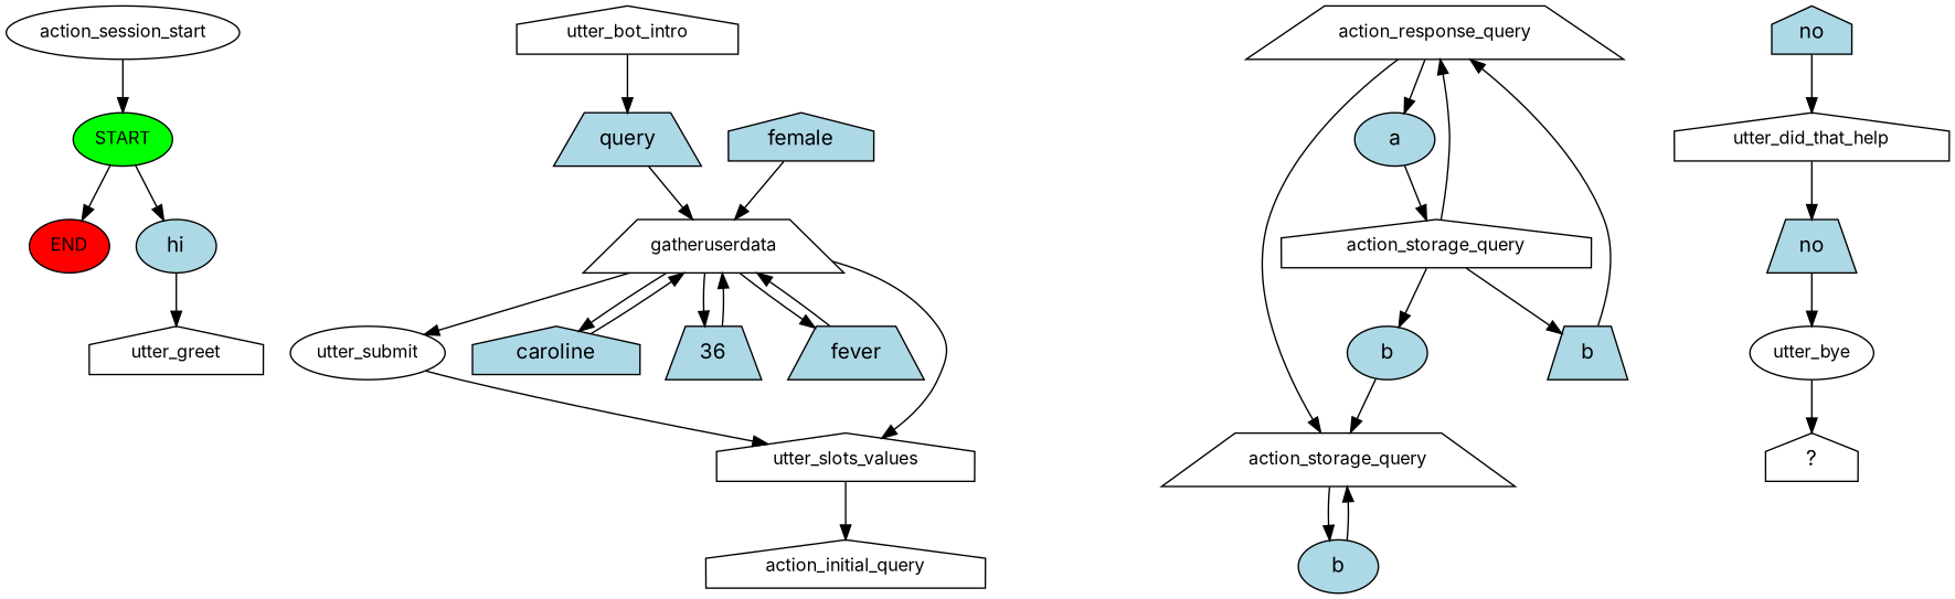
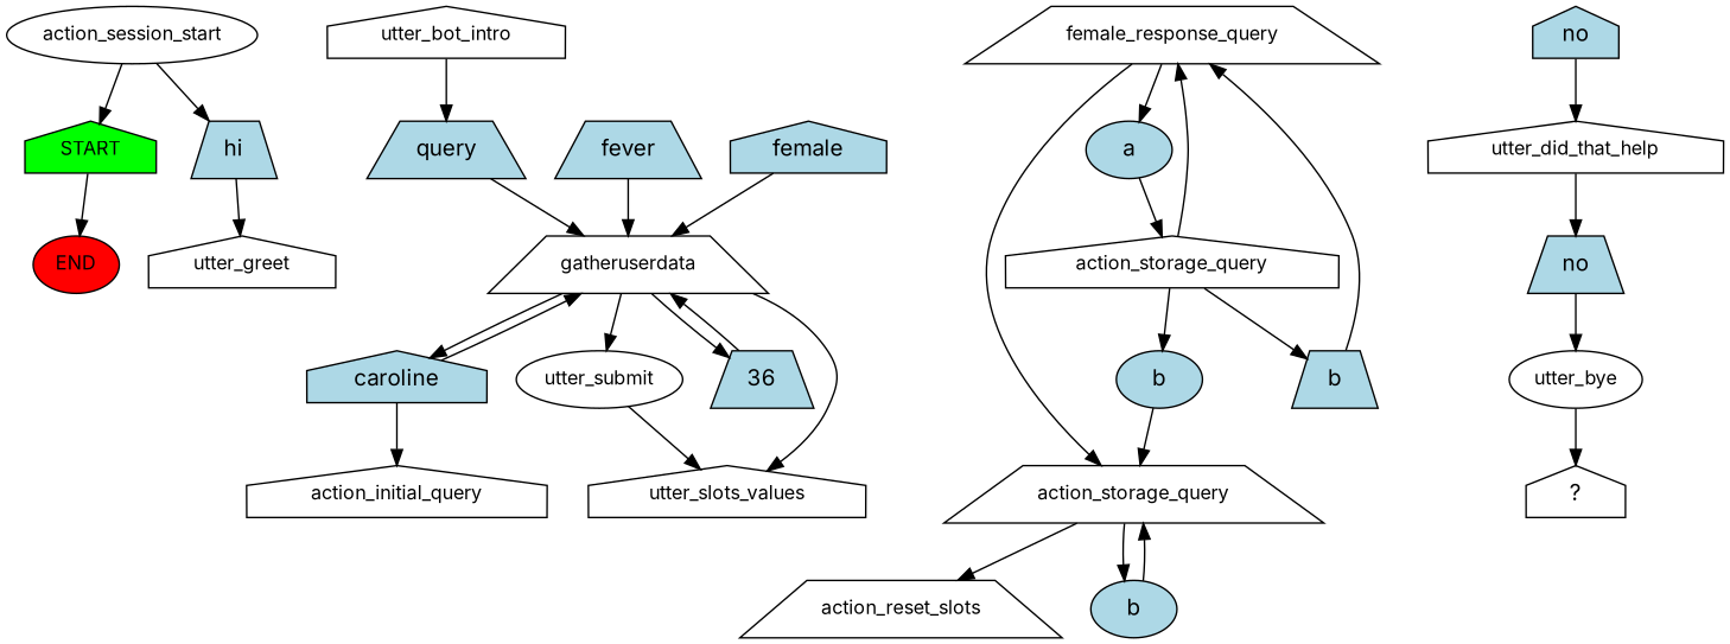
  digraph {
    fontname=Inter
    node [fontname=Inter fontsize=12 shape=trapezium]
    edge [fontname=Inter]
-   n1 [fillcolor=green label=START shape=ellipse style=filled]
+   n1 [fillcolor=green label=START shape=house style=filled]
    n2 [fillcolor=red label=END shape=ellipse style=filled]
    n3 [label=action_session_start shape=ellipse]
-   n4 [fillcolor=lightblue label=hi shape=ellipse style=filled fontsize=""]
+   n4 [fillcolor=lightblue label=hi style=filled fontsize=""]
    n5 [label=utter_greet shape=house]
    n6 [label=utter_bot_intro shape=house]
    n7 [fillcolor=lightblue label=query style=filled fontsize=""]
    n8 [label=gatheruserdata]
    n9 [label=utter_submit shape=ellipse]
    n10 [fillcolor=lightblue label=caroline shape=house style=filled fontsize=""]
    n11 [fillcolor=lightblue label=36 style=filled fontsize=""]
    n12 [fillcolor=lightblue label=fever style=filled fontsize=""]
    n13 [label=utter_slots_values shape=house]
    n14 [fillcolor=lightblue label=female shape=house style=filled fontsize=""]
    n15 [label=action_initial_query shape=house]
-   n16 [label=action_response_query]
+   n16 [label=female_response_query]
    n17 [label=action_storage_query]
    n18 [fillcolor=lightblue label=a shape=ellipse style=filled fontsize=""]
+   n19 [label=action_reset_slots]
    n20 [fillcolor=lightblue label=b shape=ellipse style=filled fontsize=""]
    n21 [label=action_storage_query shape=house]
    n22 [fillcolor=lightblue label=b style=filled fontsize=""]
    n23 [fillcolor=lightblue label=b shape=ellipse style=filled fontsize=""]
    n24 [fillcolor=lightblue label=no shape=house style=filled fontsize=""]
    n25 [label=utter_did_that_help shape=house]
    n26 [fillcolor=lightblue label=no style=filled fontsize=""]
    n27 [label=utter_bye shape=ellipse]
    n28 [label="  ?  " shape=house fontsize=""]
    n1 -> n2
    n3 -> n1
-   n1 -> n4
+   n3 -> n4
    n4 -> n5
    n6 -> n7
    n7 -> n8
    n8 -> n9
    n8 -> n10
    n8 -> n11
-   n8 -> n12
    n8 -> n13
    n9 -> n13
    n10 -> n8
    n11 -> n8
    n12 -> n8
-   n13 -> n15
+   n10 -> n15
    n14 -> n8
    n16 -> n17
    n16 -> n18
+   n17 -> n19
    n17 -> n20
    n18 -> n21
    n20 -> n17
    n21 -> n16
    n21 -> n22
    n21 -> n23
    n22 -> n16
    n23 -> n17
    n24 -> n25
    n25 -> n26
    n26 -> n27
    n27 -> n28
  }
